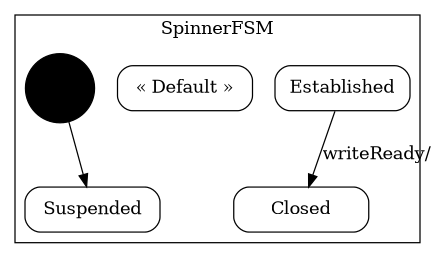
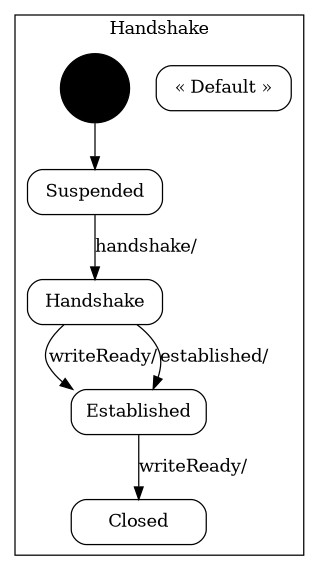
  digraph {
    node [shape=Mrecord]
    n1 [label="{Suspended}" width=1.5]
+   n2 [label="{Handshake}" width=1.5]
    n3 [label="{Established}" width=1.5]
    n4 [label="{Closed}" width=1.5]
    n5 [label="{&laquo; Default &raquo;}" width=1.5]
    "%5" [fillcolor=black shape=circle style=filled width=0.25]
    subgraph cluster_1 {
-     label=SpinnerFSM
+     label=Handshake
      n1
+     n2
      n3
      n4
      n5
      "%5"
    }
+   n1 -> n2 [label="handshake/\l"]
+   n2 -> n3 [label="writeReady/\l"]
+   n2 -> n3 [label="established/\l"]
    n3 -> n4 [label="writeReady/\l"]
    "%5" -> n1
  }
